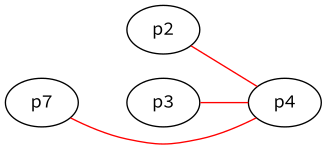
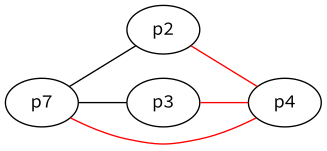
  graph {
    fontname="Source Code Pro"
    rankdir=LR
    node [fontname="Source Code Pro"]
    edge [fontname="Source Code Pro" color=red]
    n1 [label=p7]
    p2
    p3
    p4
+   n1 -- p2 [color=""]
+   n1 -- p3 [color=""]
    n1 -- p4
    p2 -- p4
    p3 -- p4
  }
